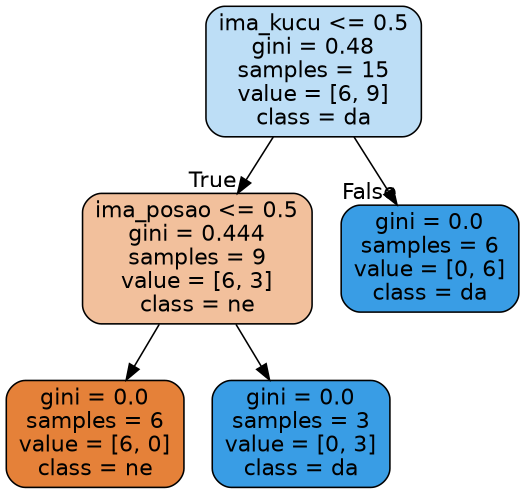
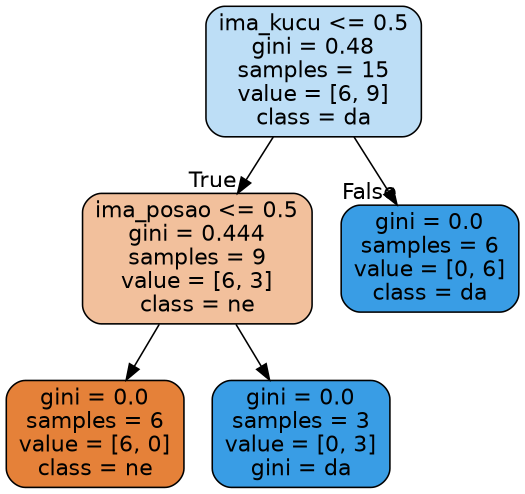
  digraph {
    node [color=black fillcolor="#399de5ff" fontname=helvetica shape=box style="filled, rounded"]
    edge [fontname=helvetica]
    n1 [fillcolor="#399de555" label="ima_kucu <= 0.5\ngini = 0.48\nsamples = 15\nvalue = [6, 9]\nclass = da"]
    n2 [fillcolor="#e581397f" label="ima_posao <= 0.5\ngini = 0.444\nsamples = 9\nvalue = [6, 3]\nclass = ne"]
    n3 [label="gini = 0.0\nsamples = 6\nvalue = [0, 6]\nclass = da"]
    n4 [fillcolor="#e58139ff" label="gini = 0.0\nsamples = 6\nvalue = [6, 0]\nclass = ne"]
-   n5 [label="gini = 0.0\nsamples = 3\nvalue = [0, 3]\nclass = da"]
+   n5 [label="gini = 0.0\nsamples = 3\nvalue = [0, 3]\ngini = da"]
    n1 -> n2 [headlabel=True labelangle=45 labeldistance=2.5]
    n1 -> n3 [headlabel=False labelangle=-45 labeldistance=2.5]
    n2 -> n4
    n2 -> n5
  }
